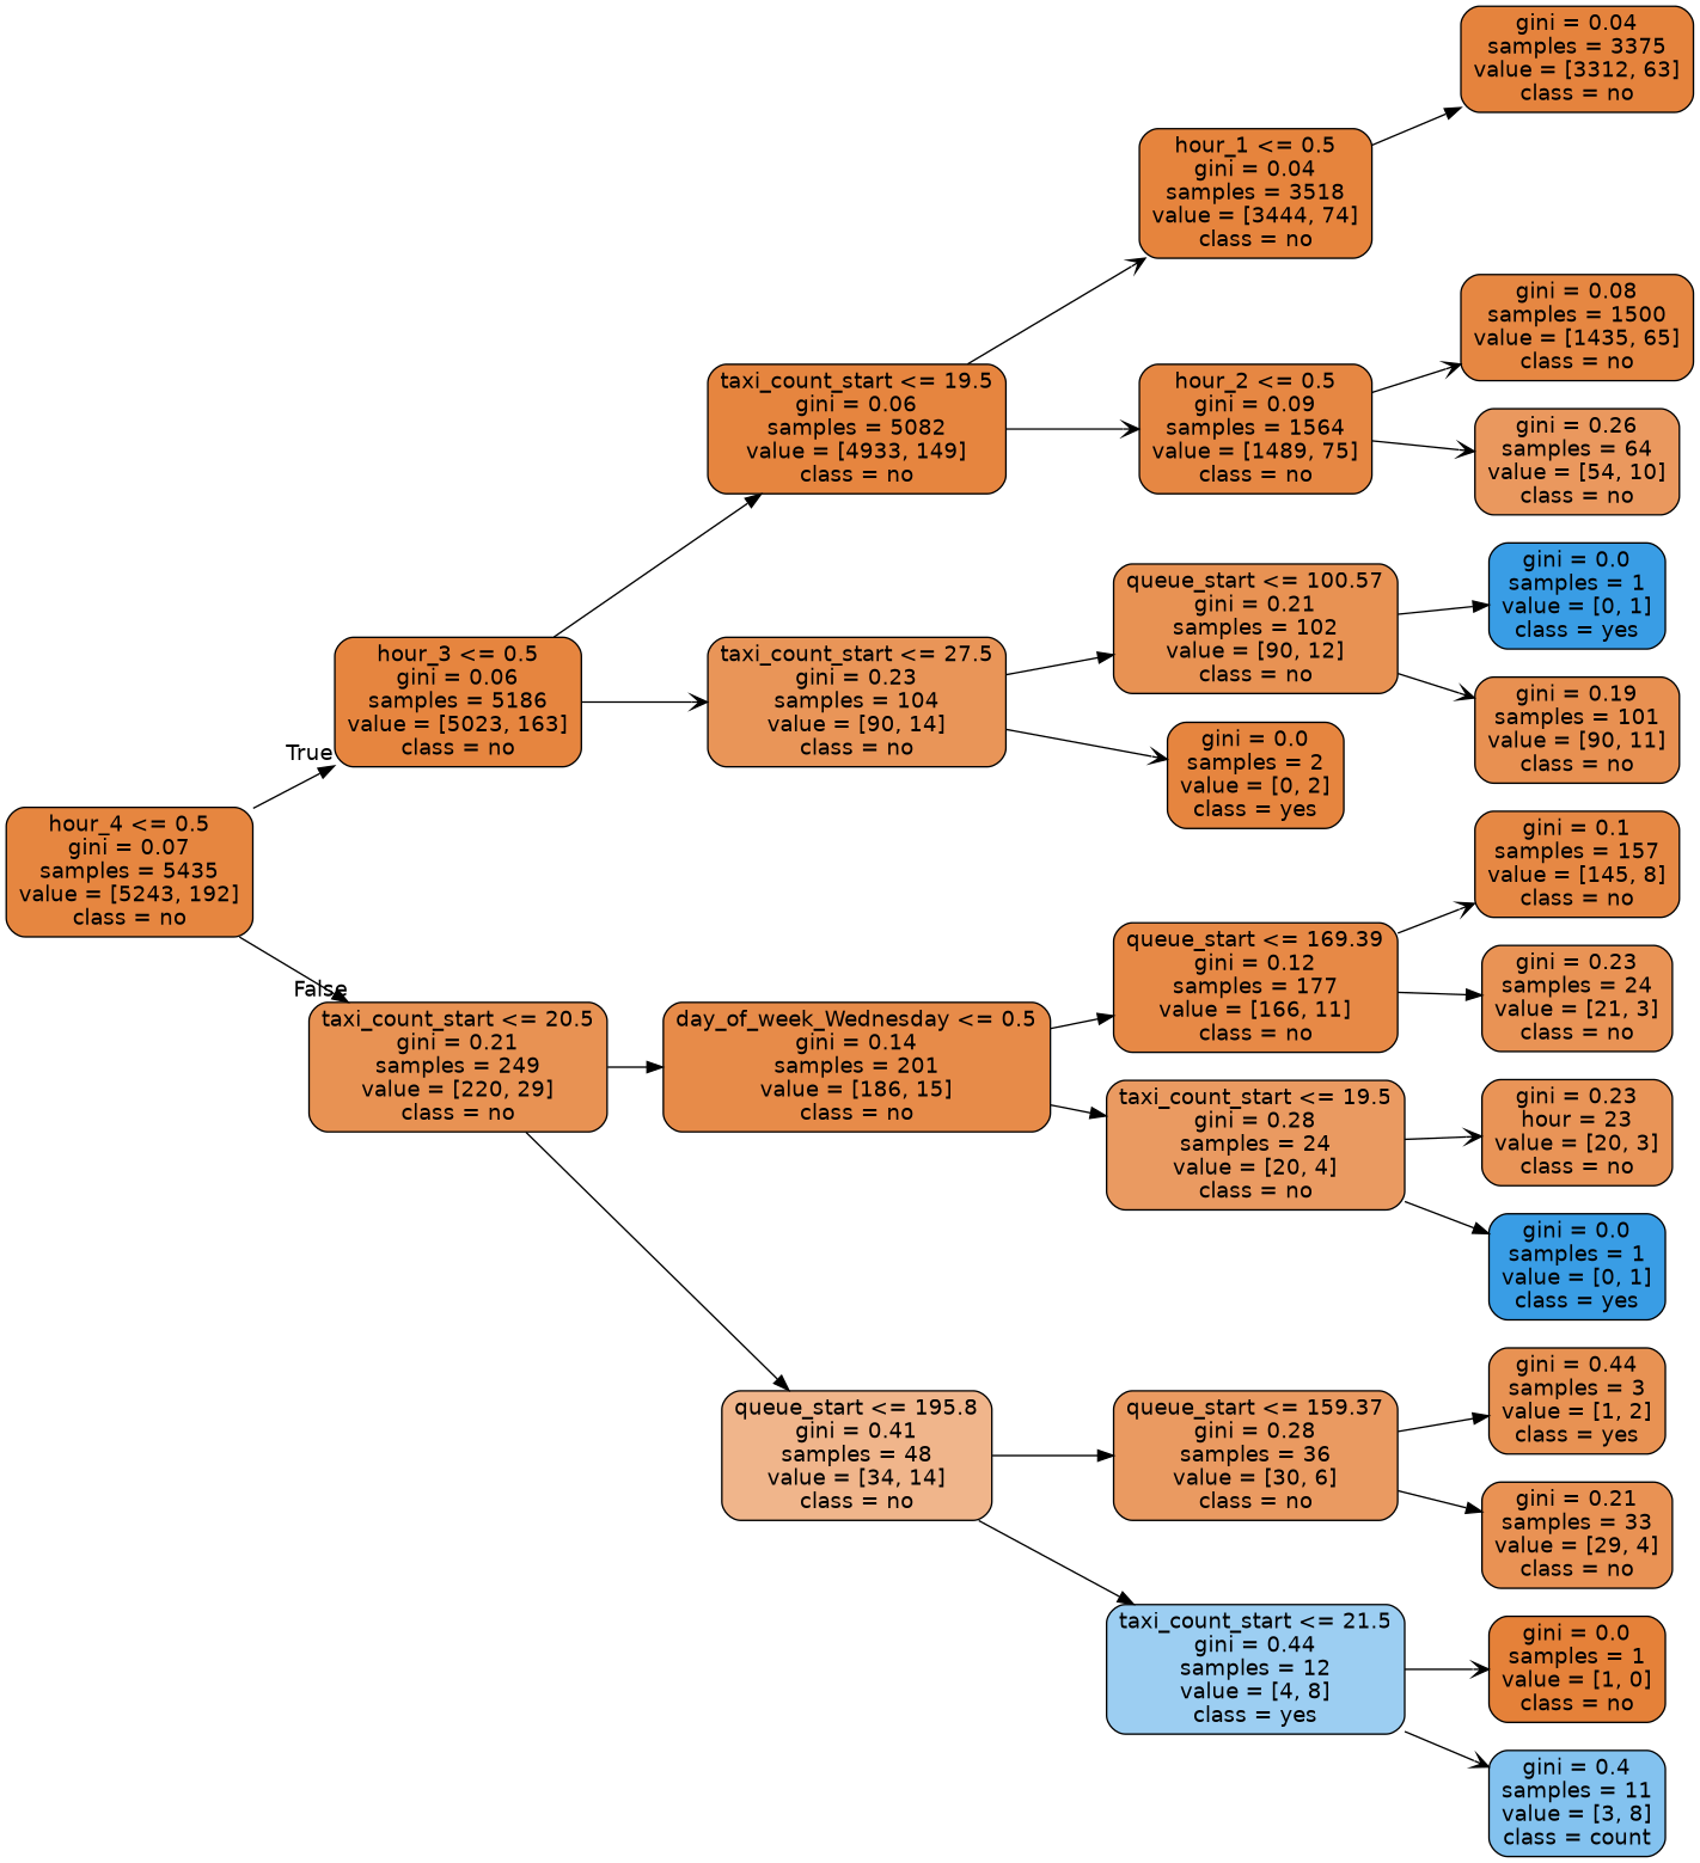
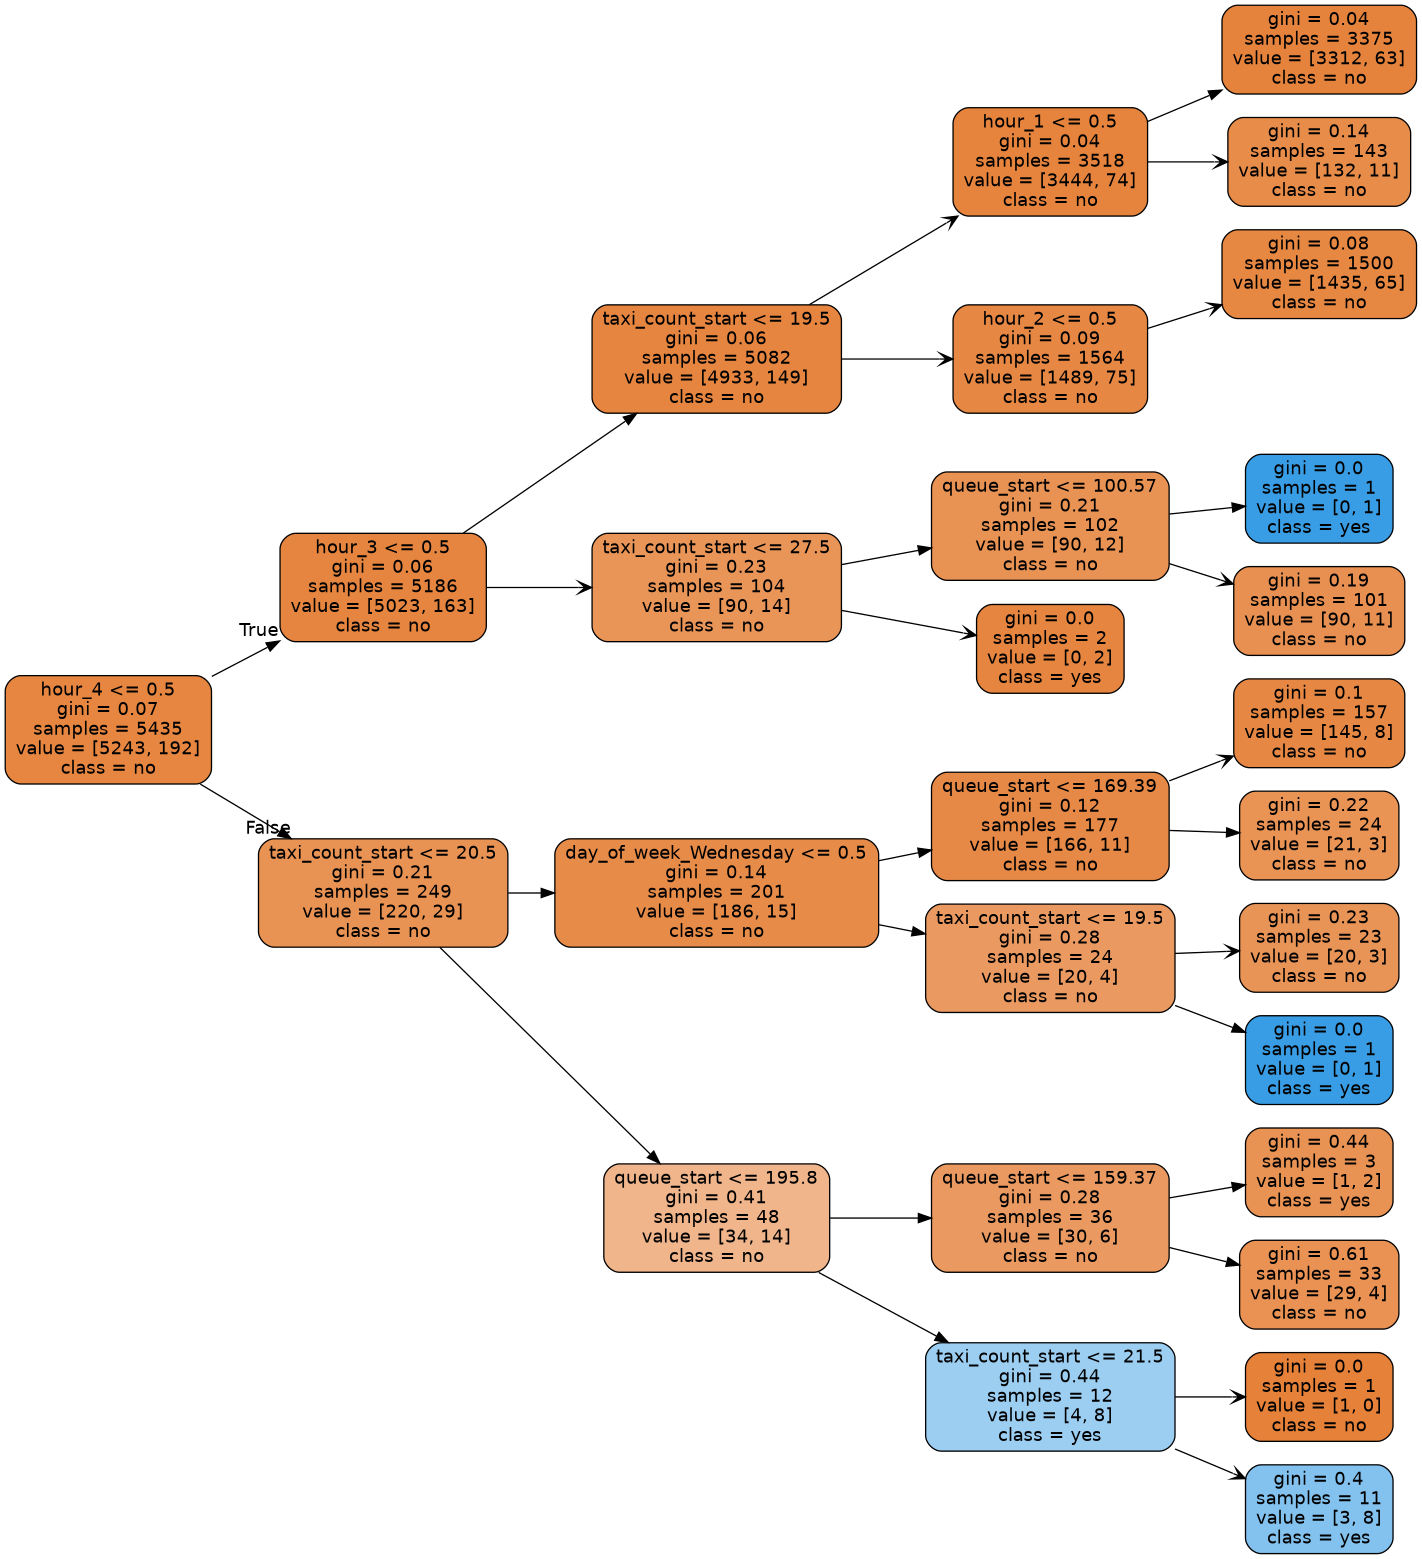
  digraph {
    rankdir=LR
    node [color=black fillcolor="#e6853f" fontname=helvetica shape=box style="filled, rounded"]
    edge [arrowhead=normal fontname=helvetica]
    n1 [fillcolor="#e68640" label="hour_4 <= 0.5\ngini = 0.07\nsamples = 5435\nvalue = [5243, 192]\nclass = no"]
    n2 [label="hour_3 <= 0.5\ngini = 0.06\nsamples = 5186\nvalue = [5023, 163]\nclass = no"]
    n3 [fillcolor="#e89253" label="taxi_count_start <= 20.5\ngini = 0.21\nsamples = 249\nvalue = [220, 29]\nclass = no"]
    n4 [label="taxi_count_start <= 19.5\ngini = 0.06\nsamples = 5082\nvalue = [4933, 149]\nclass = no"]
    n5 [fillcolor="#e99558" label="taxi_count_start <= 27.5\ngini = 0.23\nsamples = 104\nvalue = [90, 14]\nclass = no"]
    n6 [fillcolor="#e78b49" label="day_of_week_Wednesday <= 0.5\ngini = 0.14\nsamples = 201\nvalue = [186, 15]\nclass = no"]
    n7 [fillcolor="#f0b58b" label="queue_start <= 195.8\ngini = 0.41\nsamples = 48\nvalue = [34, 14]\nclass = no"]
    n8 [fillcolor="#e6843d" label="hour_1 <= 0.5\ngini = 0.04\nsamples = 3518\nvalue = [3444, 74]\nclass = no"]
    n9 [fillcolor="#e68743" label="hour_2 <= 0.5\ngini = 0.09\nsamples = 1564\nvalue = [1489, 75]\nclass = no"]
    n10 [fillcolor="#e89253" label="queue_start <= 100.57\ngini = 0.21\nsamples = 102\nvalue = [90, 12]\nclass = no"]
    n11 [label="gini = 0.0\nsamples = 2\nvalue = [0, 2]\nclass = yes"]
    n12 [fillcolor="#e5833d" label="gini = 0.04\nsamples = 3375\nvalue = [3312, 63]\nclass = no"]
+   n13 [fillcolor="#e78c49" label="gini = 0.14\nsamples = 143\nvalue = [132, 11]\nclass = no"]
    n14 [fillcolor="#e68742" label="gini = 0.08\nsamples = 1500\nvalue = [1435, 65]\nclass = no"]
-   n15 [fillcolor="#ea985e" label="gini = 0.26\nsamples = 64\nvalue = [54, 10]\nclass = no"]
    n16 [fillcolor="#399de5" label="gini = 0.0\nsamples = 1\nvalue = [0, 1]\nclass = yes"]
    n17 [fillcolor="#e89051" label="gini = 0.19\nsamples = 101\nvalue = [90, 11]\nclass = no"]
    n18 [fillcolor="#e78946" label="queue_start <= 169.39\ngini = 0.12\nsamples = 177\nvalue = [166, 11]\nclass = no"]
    n19 [fillcolor="#ea9a61" label="taxi_count_start <= 19.5\ngini = 0.28\nsamples = 24\nvalue = [20, 4]\nclass = no"]
    n20 [fillcolor="#ea9a61" label="queue_start <= 159.37\ngini = 0.28\nsamples = 36\nvalue = [30, 6]\nclass = no"]
    n21 [fillcolor="#9ccef2" label="taxi_count_start <= 21.5\ngini = 0.44\nsamples = 12\nvalue = [4, 8]\nclass = yes"]
    n22 [fillcolor="#e68844" label="gini = 0.1\nsamples = 157\nvalue = [145, 8]\nclass = no"]
-   n23 [fillcolor="#e99355" label="gini = 0.23\nsamples = 24\nvalue = [21, 3]\nclass = no"]
-   n24 [fillcolor="#e99457" label="gini = 0.23\nhour = 23\nvalue = [20, 3]\nclass = no"]
+   n23 [fillcolor="#e99355" label="gini = 0.22\nsamples = 24\nvalue = [21, 3]\nclass = no"]
+   n24 [fillcolor="#e99457" label="gini = 0.23\nsamples = 23\nvalue = [20, 3]\nclass = no"]
    n25 [fillcolor="#399de5" label="gini = 0.0\nsamples = 1\nvalue = [0, 1]\nclass = yes"]
    n26 [fillcolor="#e89253" label="gini = 0.44\nsamples = 3\nvalue = [1, 2]\nclass = yes"]
-   n27 [fillcolor="#e99254" label="gini = 0.21\nsamples = 33\nvalue = [29, 4]\nclass = no"]
+   n27 [fillcolor="#e99254" label="gini = 0.61\nsamples = 33\nvalue = [29, 4]\nclass = no"]
    n28 [fillcolor="#e58139" label="gini = 0.0\nsamples = 1\nvalue = [1, 0]\nclass = no"]
-   n29 [fillcolor="#83c2ef" label="gini = 0.4\nsamples = 11\nvalue = [3, 8]\nclass = count"]
+   n29 [fillcolor="#83c2ef" label="gini = 0.4\nsamples = 11\nvalue = [3, 8]\nclass = yes"]
    n1 -> n2 [headlabel=True labelangle=45 labeldistance=2.5]
    n1 -> n3 [headlabel=False labelangle=-45 labeldistance=2.5]
    n2 -> n4
    n2 -> n5 [arrowhead=vee]
    n3 -> n6
    n3 -> n7
    n4 -> n8 [arrowhead=vee]
    n4 -> n9 [arrowhead=vee]
    n5 -> n10
    n5 -> n11 [arrowhead=vee]
    n6 -> n18
    n6 -> n19
    n7 -> n20
    n7 -> n21
    n8 -> n12
+   n8 -> n13 [arrowhead=vee]
    n9 -> n14 [arrowhead=vee]
-   n9 -> n15 [arrowhead=vee]
    n10 -> n16
    n10 -> n17 [arrowhead=vee]
    n18 -> n22 [arrowhead=vee]
    n18 -> n23
    n19 -> n24 [arrowhead=vee]
    n19 -> n25
    n20 -> n26
    n20 -> n27
    n21 -> n28 [arrowhead=vee]
    n21 -> n29 [arrowhead=vee]
  }
